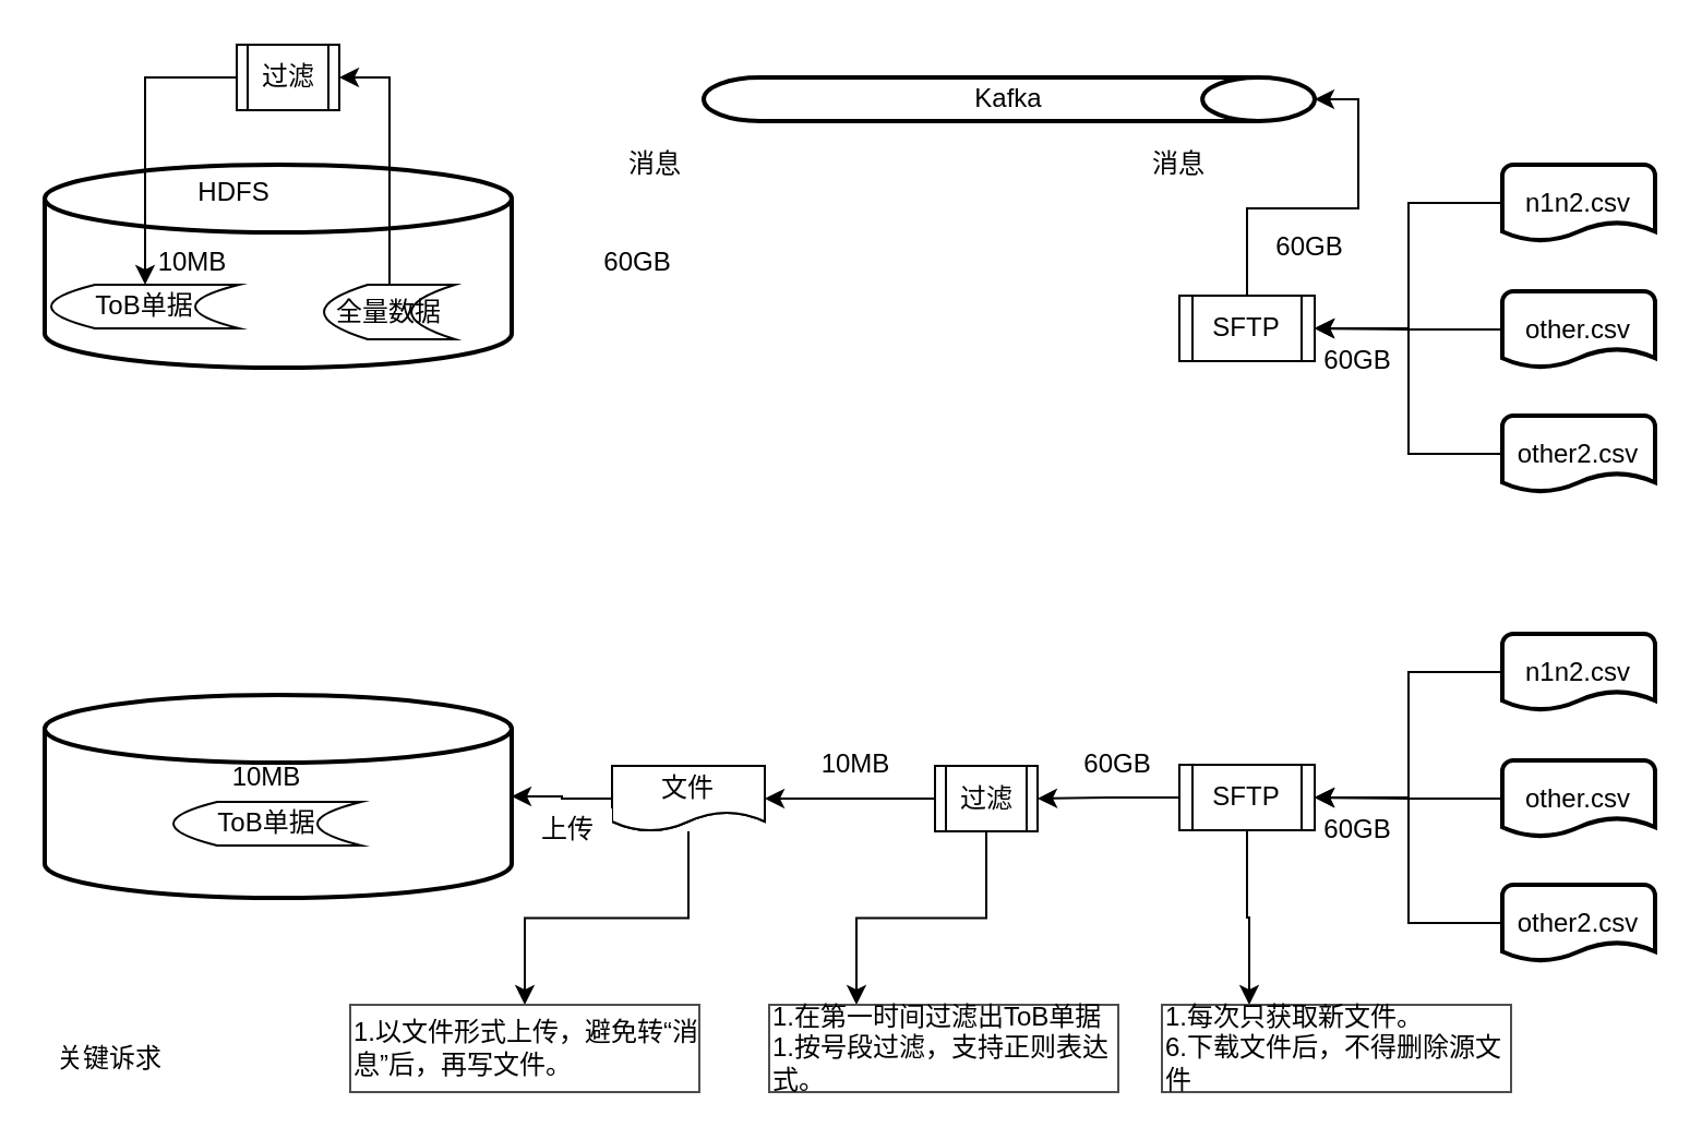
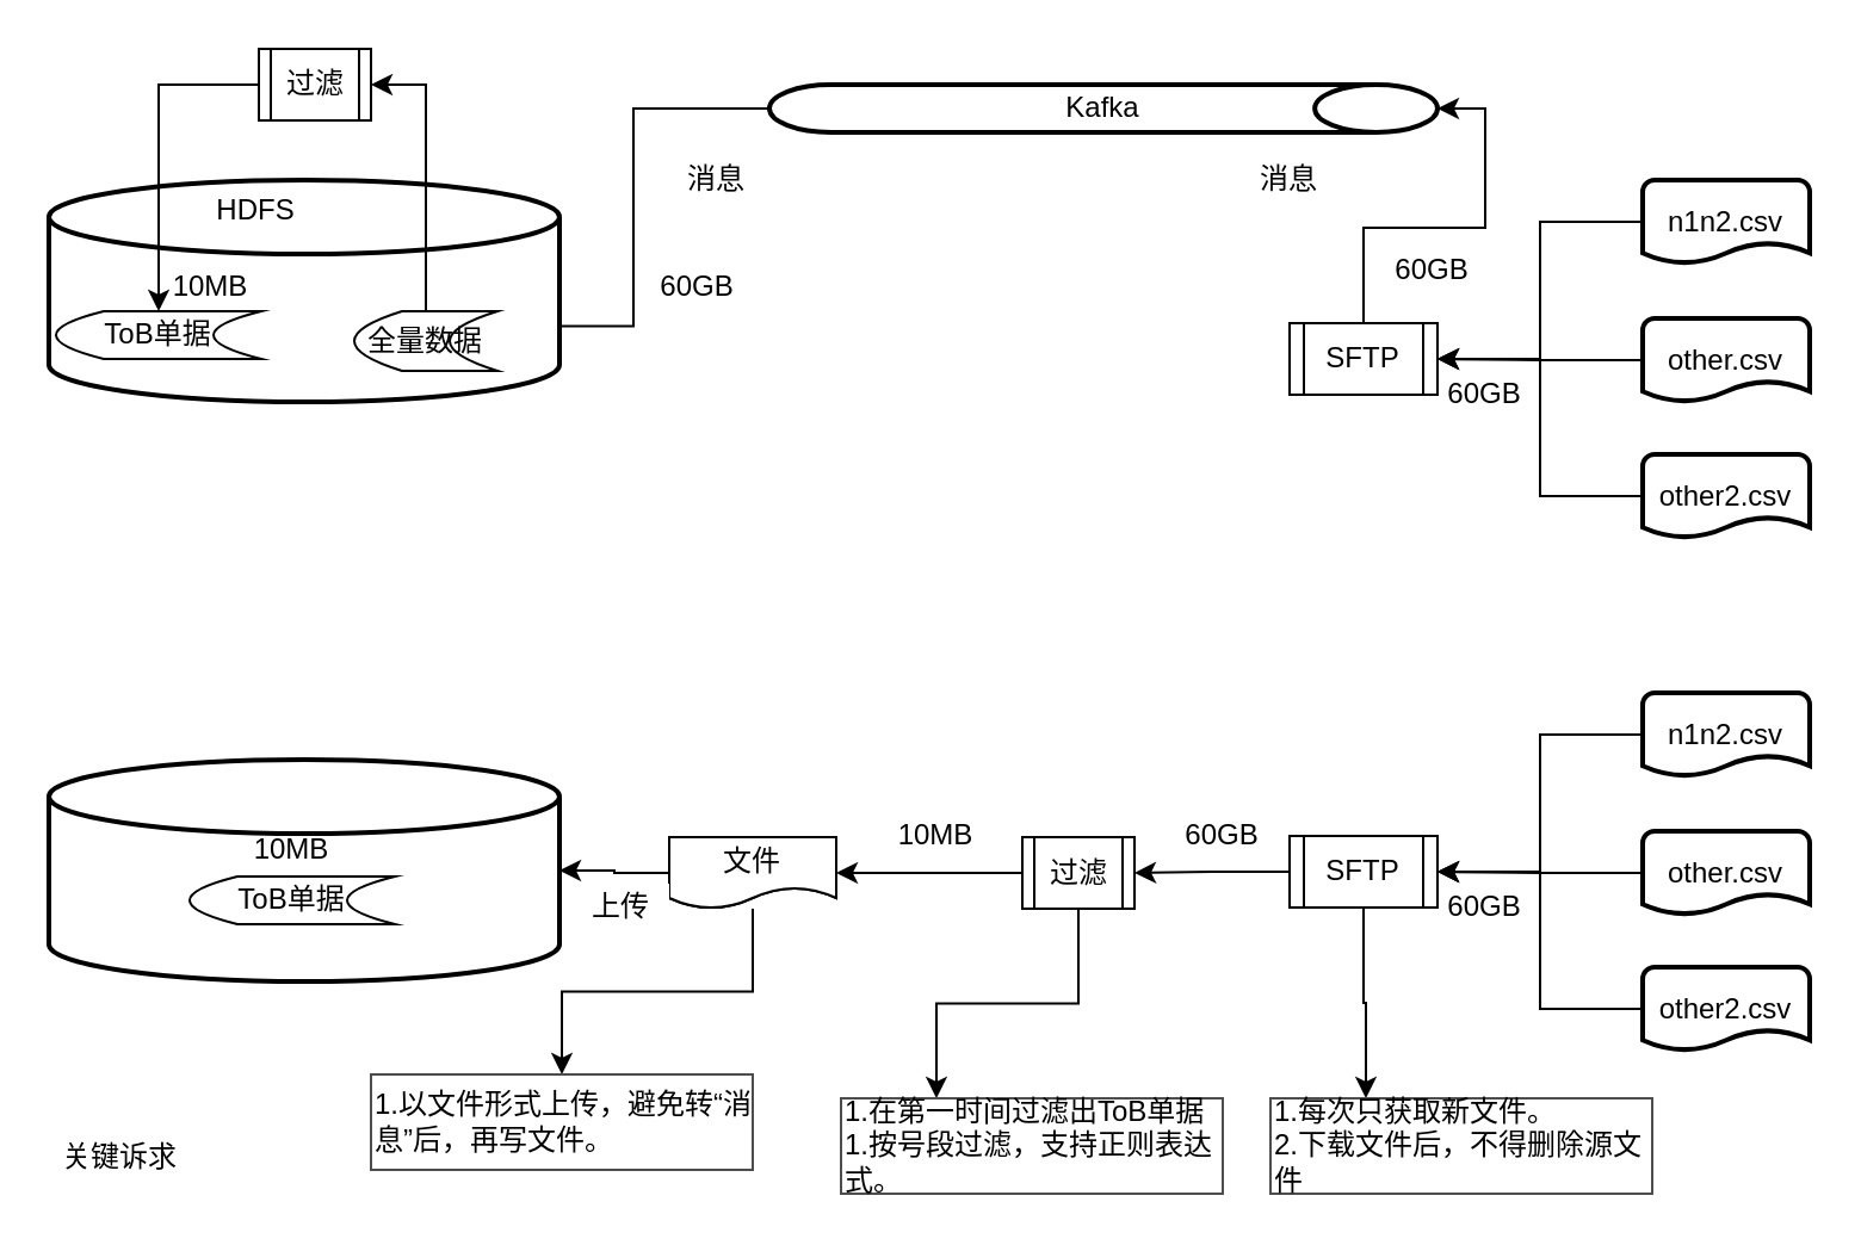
  <mxCell id="0" />
  <mxCell id="1" parent="0" />
+ <mxCell id="2" style="edgeStyle=orthogonalEdgeStyle;rounded=0;orthogonalLoop=1;jettySize=auto;html=1;entryX=1;entryY=0.25;entryDx=0;entryDy=0;" parent="1" source="3" target="18" edge="1"><mxGeometry relative="1" as="geometry" /></mxCell>
  <mxCell id="3" value="Kafka" style="strokeWidth=2;html=1;shape=mxgraph.flowchart.direct_data;whiteSpace=wrap;" parent="1" vertex="1"><mxGeometry x="322" y="35" width="280" height="20" as="geometry" /></mxCell>
  <mxCell id="4" value="" style="strokeWidth=2;html=1;shape=mxgraph.flowchart.database;whiteSpace=wrap;" parent="1" vertex="1"><mxGeometry x="20" y="75" width="214" height="93" as="geometry" /></mxCell>
  <mxCell id="5" style="edgeStyle=orthogonalEdgeStyle;rounded=0;orthogonalLoop=1;jettySize=auto;html=1;entryX=1;entryY=0.5;entryDx=0;entryDy=0;entryPerimeter=0;exitX=0.5;exitY=0;exitDx=0;exitDy=0;" parent="1" source="6" target="3" edge="1"><mxGeometry relative="1" as="geometry" /></mxCell>
  <mxCell id="6" value="SFTP" style="shape=process;whiteSpace=wrap;html=1;backgroundOutline=1;" parent="1" vertex="1"><mxGeometry x="540" y="135" width="62" height="30" as="geometry" /></mxCell>
  <mxCell id="7" style="edgeStyle=orthogonalEdgeStyle;rounded=0;orthogonalLoop=1;jettySize=auto;html=1;entryX=1;entryY=0.5;entryDx=0;entryDy=0;" parent="1" source="8" target="6" edge="1"><mxGeometry relative="1" as="geometry" /></mxCell>
  <mxCell id="8" value="n1n2.csv" style="strokeWidth=2;html=1;shape=mxgraph.flowchart.document2;whiteSpace=wrap;size=0.25;" parent="1" vertex="1"><mxGeometry x="688" y="75" width="70" height="35" as="geometry" /></mxCell>
  <mxCell id="9" style="edgeStyle=orthogonalEdgeStyle;rounded=0;orthogonalLoop=1;jettySize=auto;html=1;" parent="1" source="10" target="6" edge="1"><mxGeometry relative="1" as="geometry" /></mxCell>
  <mxCell id="10" value="other.csv" style="strokeWidth=2;html=1;shape=mxgraph.flowchart.document2;whiteSpace=wrap;size=0.25;" parent="1" vertex="1"><mxGeometry x="688" y="133" width="70" height="35" as="geometry" /></mxCell>
  <mxCell id="11" style="edgeStyle=orthogonalEdgeStyle;rounded=0;orthogonalLoop=1;jettySize=auto;html=1;entryX=1;entryY=0.5;entryDx=0;entryDy=0;" parent="1" source="12" target="6" edge="1"><mxGeometry relative="1" as="geometry" /></mxCell>
  <mxCell id="12" value="other2.csv" style="strokeWidth=2;html=1;shape=mxgraph.flowchart.document2;whiteSpace=wrap;size=0.25;" parent="1" vertex="1"><mxGeometry x="688" y="190" width="70" height="35" as="geometry" /></mxCell>
  <mxCell id="13" value="60GB" style="text;html=1;strokeColor=none;fillColor=none;align=center;verticalAlign=middle;whiteSpace=wrap;rounded=0;" parent="1" vertex="1"><mxGeometry x="602" y="155" width="40" height="20" as="geometry" /></mxCell>
  <mxCell id="14" value="60GB" style="text;html=1;strokeColor=none;fillColor=none;align=center;verticalAlign=middle;whiteSpace=wrap;rounded=0;" parent="1" vertex="1"><mxGeometry x="580" y="102.5" width="40" height="20" as="geometry" /></mxCell>
  <mxCell id="15" value="60GB" style="text;html=1;strokeColor=none;fillColor=none;align=center;verticalAlign=middle;whiteSpace=wrap;rounded=0;" parent="1" vertex="1"><mxGeometry x="272" y="110" width="40" height="20" as="geometry" /></mxCell>
  <mxCell id="16" style="edgeStyle=orthogonalEdgeStyle;rounded=0;orthogonalLoop=1;jettySize=auto;html=1;entryX=0.5;entryY=0;entryDx=0;entryDy=0;exitX=0;exitY=0.5;exitDx=0;exitDy=0;" parent="1" source="43" target="19" edge="1"><mxGeometry relative="1" as="geometry"><mxPoint x="68" y="135" as="targetPoint" /><mxPoint x="90" y="42.5" as="sourcePoint" /></mxGeometry></mxCell>
  <mxCell id="17" style="edgeStyle=orthogonalEdgeStyle;rounded=0;orthogonalLoop=1;jettySize=auto;html=1;entryX=1;entryY=0.5;entryDx=0;entryDy=0;" parent="1" source="18" target="43" edge="1"><mxGeometry relative="1" as="geometry"><mxPoint x="170" y="42.5" as="targetPoint" /></mxGeometry></mxCell>
  <mxCell id="18" value="全量数据" style="shape=dataStorage;whiteSpace=wrap;html=1;fixedSize=1;" parent="1" vertex="1"><mxGeometry x="148" y="130" width="60" height="25" as="geometry" /></mxCell>
  <mxCell id="19" value="ToB单据" style="shape=dataStorage;whiteSpace=wrap;html=1;fixedSize=1;" parent="1" vertex="1"><mxGeometry x="23" y="130" width="86" height="20" as="geometry" /></mxCell>
  <mxCell id="20" value="HDFS" style="text;html=1;strokeColor=none;fillColor=none;align=center;verticalAlign=middle;whiteSpace=wrap;rounded=0;" parent="1" vertex="1"><mxGeometry x="87" y="77.5" width="40" height="20" as="geometry" /></mxCell>
  <mxCell id="21" value="10MB" style="text;html=1;strokeColor=none;fillColor=none;align=center;verticalAlign=middle;whiteSpace=wrap;rounded=0;" parent="1" vertex="1"><mxGeometry x="68" y="110" width="40" height="20" as="geometry" /></mxCell>
  <mxCell id="22" style="edgeStyle=orthogonalEdgeStyle;rounded=0;orthogonalLoop=1;jettySize=auto;html=1;" parent="1" source="24" target="35" edge="1"><mxGeometry relative="1" as="geometry" /></mxCell>
  <mxCell id="23" style="edgeStyle=orthogonalEdgeStyle;rounded=0;orthogonalLoop=1;jettySize=auto;html=1;entryX=0.25;entryY=0;entryDx=0;entryDy=0;" parent="1" source="24" target="48" edge="1"><mxGeometry relative="1" as="geometry" /></mxCell>
  <mxCell id="24" value="SFTP" style="shape=process;whiteSpace=wrap;html=1;backgroundOutline=1;" parent="1" vertex="1"><mxGeometry x="540" y="350" width="62" height="30" as="geometry" /></mxCell>
  <mxCell id="25" style="edgeStyle=orthogonalEdgeStyle;rounded=0;orthogonalLoop=1;jettySize=auto;html=1;entryX=1;entryY=0.5;entryDx=0;entryDy=0;" parent="1" source="26" target="24" edge="1"><mxGeometry relative="1" as="geometry" /></mxCell>
  <mxCell id="26" value="n1n2.csv" style="strokeWidth=2;html=1;shape=mxgraph.flowchart.document2;whiteSpace=wrap;size=0.25;" parent="1" vertex="1"><mxGeometry x="688" y="290" width="70" height="35" as="geometry" /></mxCell>
  <mxCell id="27" style="edgeStyle=orthogonalEdgeStyle;rounded=0;orthogonalLoop=1;jettySize=auto;html=1;" parent="1" source="28" target="24" edge="1"><mxGeometry relative="1" as="geometry" /></mxCell>
  <mxCell id="28" value="other.csv" style="strokeWidth=2;html=1;shape=mxgraph.flowchart.document2;whiteSpace=wrap;size=0.25;" parent="1" vertex="1"><mxGeometry x="688" y="348" width="70" height="35" as="geometry" /></mxCell>
  <mxCell id="29" style="edgeStyle=orthogonalEdgeStyle;rounded=0;orthogonalLoop=1;jettySize=auto;html=1;entryX=1;entryY=0.5;entryDx=0;entryDy=0;" parent="1" source="30" target="24" edge="1"><mxGeometry relative="1" as="geometry" /></mxCell>
  <mxCell id="30" value="other2.csv" style="strokeWidth=2;html=1;shape=mxgraph.flowchart.document2;whiteSpace=wrap;size=0.25;" parent="1" vertex="1"><mxGeometry x="688" y="405" width="70" height="35" as="geometry" /></mxCell>
  <mxCell id="31" value="60GB" style="text;html=1;strokeColor=none;fillColor=none;align=center;verticalAlign=middle;whiteSpace=wrap;rounded=0;" parent="1" vertex="1"><mxGeometry x="602" y="370" width="40" height="20" as="geometry" /></mxCell>
  <mxCell id="32" value="60GB" style="text;html=1;strokeColor=none;fillColor=none;align=center;verticalAlign=middle;whiteSpace=wrap;rounded=0;" parent="1" vertex="1"><mxGeometry x="492" y="340" width="40" height="20" as="geometry" /></mxCell>
  <mxCell id="33" style="edgeStyle=orthogonalEdgeStyle;rounded=0;orthogonalLoop=1;jettySize=auto;html=1;" parent="1" source="35" target="38" edge="1"><mxGeometry relative="1" as="geometry" /></mxCell>
  <mxCell id="34" style="edgeStyle=orthogonalEdgeStyle;rounded=0;orthogonalLoop=1;jettySize=auto;html=1;entryX=0.25;entryY=0;entryDx=0;entryDy=0;" parent="1" source="35" target="49" edge="1"><mxGeometry relative="1" as="geometry" /></mxCell>
  <mxCell id="35" value="过滤" style="shape=process;whiteSpace=wrap;html=1;backgroundOutline=1;fillColor=#FFFFFF;" parent="1" vertex="1"><mxGeometry x="428" y="350.5" width="47" height="30" as="geometry" /></mxCell>
  <mxCell id="36" value="消息" style="text;html=1;strokeColor=none;fillColor=#FFFFFF;align=center;verticalAlign=middle;whiteSpace=wrap;rounded=0;" parent="1" vertex="1"><mxGeometry x="520" y="65" width="40" height="20" as="geometry" /></mxCell>
  <mxCell id="37" style="edgeStyle=orthogonalEdgeStyle;rounded=0;orthogonalLoop=1;jettySize=auto;html=1;" parent="1" source="38" target="39" edge="1"><mxGeometry relative="1" as="geometry" /></mxCell>
  <mxCell id="38" value="文件" style="shape=document;whiteSpace=wrap;html=1;boundedLbl=1;fillColor=#66FF66;" parent="1" vertex="1"><mxGeometry x="280" y="350.5" width="70" height="30" as="geometry" /></mxCell>
  <mxCell id="39" value="" style="strokeWidth=2;html=1;shape=mxgraph.flowchart.database;whiteSpace=wrap;" parent="1" vertex="1"><mxGeometry x="20" y="318" width="214" height="93" as="geometry" /></mxCell>
  <mxCell id="40" value="ToB单据" style="shape=dataStorage;whiteSpace=wrap;html=1;fixedSize=1;" parent="1" vertex="1"><mxGeometry x="79" y="367" width="86" height="20" as="geometry" /></mxCell>
  <mxCell id="41" value="10MB" style="text;html=1;strokeColor=none;fillColor=none;align=center;verticalAlign=middle;whiteSpace=wrap;rounded=0;" parent="1" vertex="1"><mxGeometry x="102" y="346" width="40" height="20" as="geometry" /></mxCell>
  <mxCell id="42" value="10MB" style="text;html=1;strokeColor=none;fillColor=none;align=center;verticalAlign=middle;whiteSpace=wrap;rounded=0;" parent="1" vertex="1"><mxGeometry x="372" y="340" width="40" height="20" as="geometry" /></mxCell>
  <mxCell id="43" value="过滤" style="shape=process;whiteSpace=wrap;html=1;backgroundOutline=1;fillColor=#FFFFFF;" parent="1" vertex="1"><mxGeometry x="108" y="20" width="47" height="30" as="geometry" /></mxCell>
  <mxCell id="44" value="消息" style="text;html=1;strokeColor=none;fillColor=#FFFFFF;align=center;verticalAlign=middle;whiteSpace=wrap;rounded=0;" parent="1" vertex="1"><mxGeometry x="280" y="65" width="40" height="20" as="geometry" /></mxCell>
  <mxCell id="45" style="edgeStyle=orthogonalEdgeStyle;rounded=0;orthogonalLoop=1;jettySize=auto;html=1;" parent="1" source="46" target="50" edge="1"><mxGeometry relative="1" as="geometry" /></mxCell>
  <mxCell id="46" value="文件" style="shape=document;whiteSpace=wrap;html=1;boundedLbl=1;fillColor=#FFFFFF;" parent="1" vertex="1"><mxGeometry x="280" y="350.5" width="70" height="30" as="geometry" /></mxCell>
  <mxCell id="47" value="关键诉求" style="text;html=1;strokeColor=none;fillColor=none;align=center;verticalAlign=middle;whiteSpace=wrap;rounded=0;" parent="1" vertex="1"><mxGeometry x="20" y="475" width="60" height="20" as="geometry" /></mxCell>
- <mxCell id="48" value="1.每次只获取新文件。&lt;br&gt;6.下载文件后，不得删除源文件" style="text;html=1;strokeColor=#4D4D4D;fillColor=none;align=left;verticalAlign=middle;whiteSpace=wrap;rounded=0;" parent="1" vertex="1"><mxGeometry x="532" y="460" width="160" height="40" as="geometry" /></mxCell>
+ <mxCell id="48" value="1.每次只获取新文件。&lt;br&gt;2.下载文件后，不得删除源文件" style="text;html=1;strokeColor=#4D4D4D;fillColor=none;align=left;verticalAlign=middle;whiteSpace=wrap;rounded=0;" parent="1" vertex="1"><mxGeometry x="532" y="460" width="160" height="40" as="geometry" /></mxCell>
  <mxCell id="49" value="1.在第一时间过滤出ToB单据&lt;br&gt;1.按号段过滤，支持正则表达式。" style="text;html=1;strokeColor=#4D4D4D;fillColor=none;align=left;verticalAlign=middle;whiteSpace=wrap;rounded=0;" parent="1" vertex="1"><mxGeometry x="352" y="460" width="160" height="40" as="geometry" /></mxCell>
- <mxCell id="50" value="1.以文件形式上传，避免转“消息”后，再写文件。" style="text;html=1;strokeColor=#4D4D4D;fillColor=none;align=left;verticalAlign=middle;whiteSpace=wrap;rounded=0;" parent="1" vertex="1"><mxGeometry x="160" y="460" width="160" height="40" as="geometry" /></mxCell>
+ <mxCell id="50" value="1.以文件形式上传，避免转“消息”后，再写文件。" style="text;html=1;strokeColor=#4D4D4D;fillColor=none;align=left;verticalAlign=middle;whiteSpace=wrap;rounded=0;" parent="1" vertex="1"><mxGeometry x="155" y="450" width="160" height="40" as="geometry" /></mxCell>
  <mxCell id="51" value="上传" style="text;html=1;strokeColor=none;fillColor=#FFFFFF;align=center;verticalAlign=middle;whiteSpace=wrap;rounded=0;" parent="1" vertex="1"><mxGeometry x="240" y="370" width="40" height="20" as="geometry" /></mxCell>
